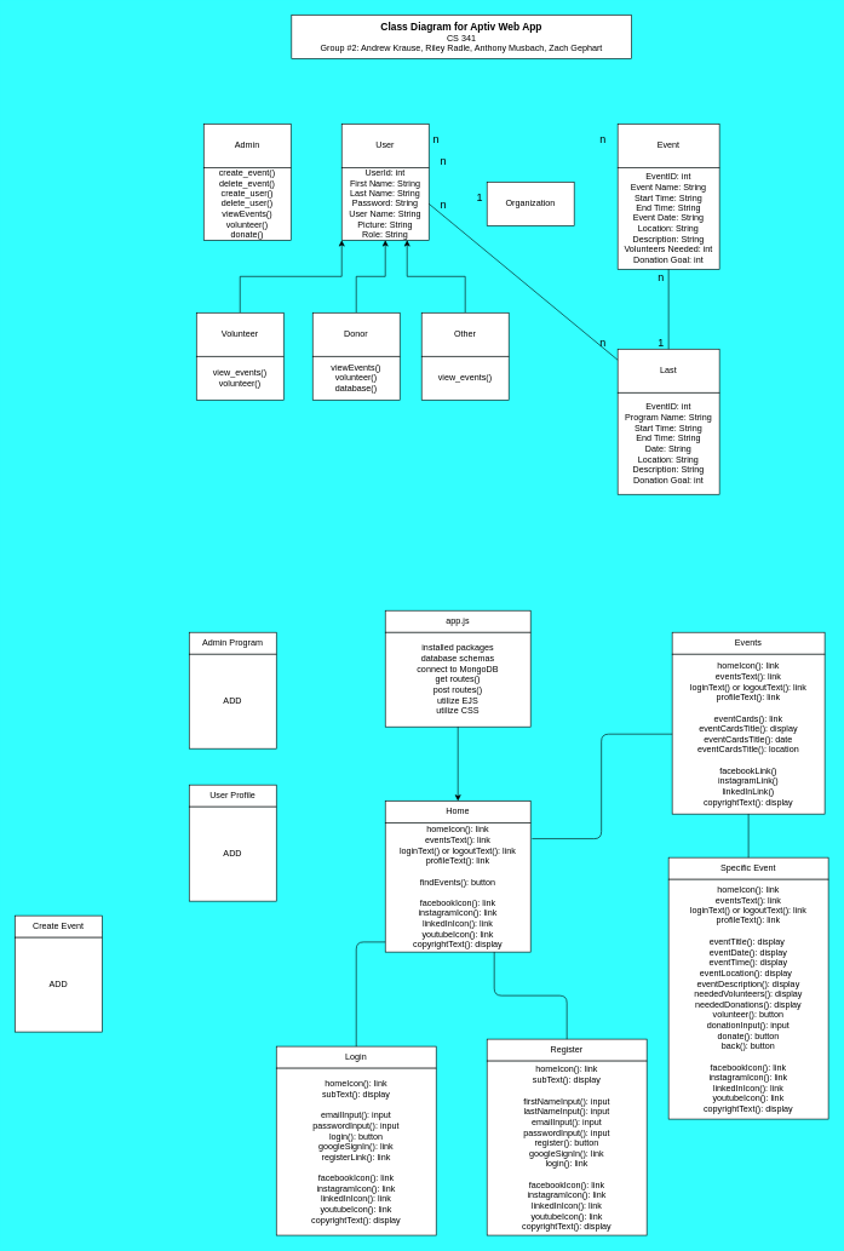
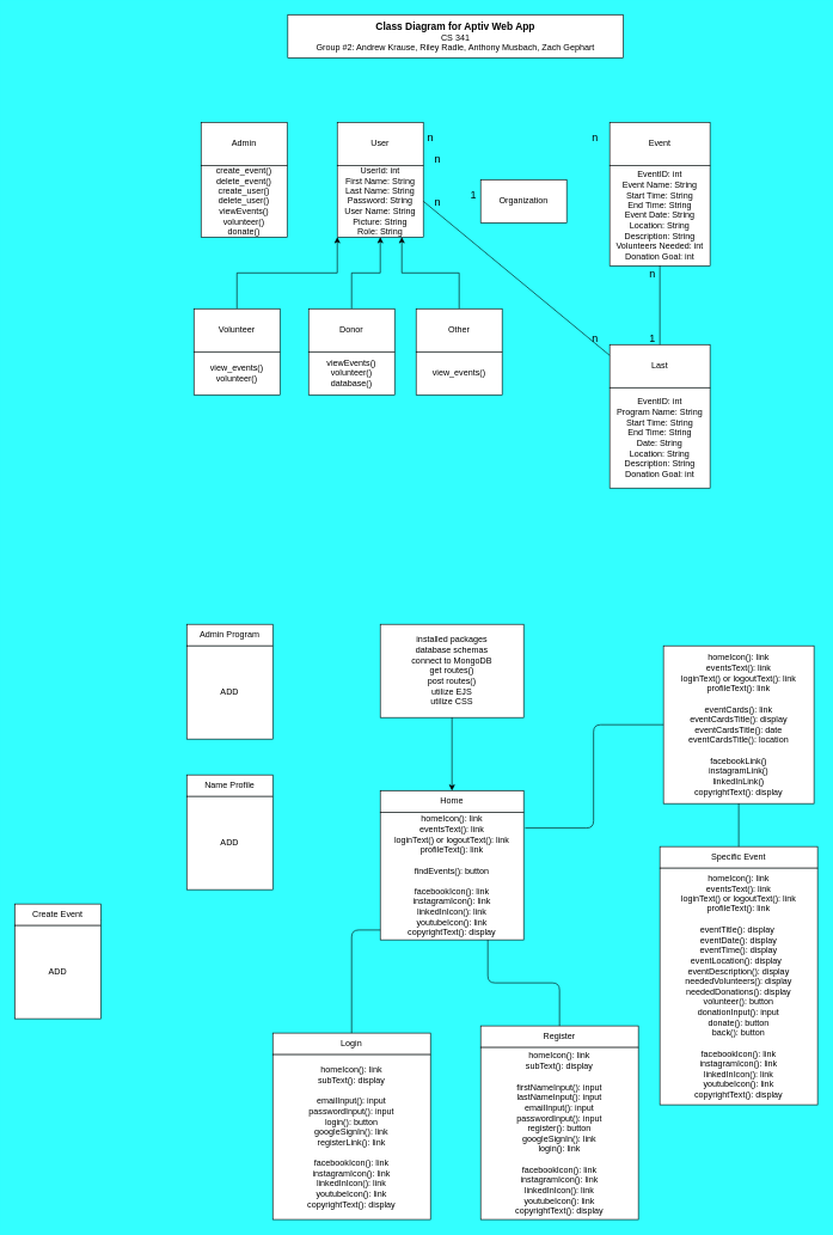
  <mxCell id="0" />
  <mxCell id="1" parent="0" />
  <mxCell id="2" value="User" style="rounded=0;whiteSpace=wrap;html=1;" parent="1" vertex="1"><mxGeometry x="470" y="170" width="120" height="60" as="geometry" /></mxCell>
  <mxCell id="3" value="UserId: int&lt;br&gt;First Name: String&lt;br&gt;Last Name: String&lt;br&gt;Password: String&lt;br&gt;User Name: String&lt;br&gt;Picture: String&lt;br&gt;Role: String" style="rounded=0;whiteSpace=wrap;html=1;" parent="1" vertex="1"><mxGeometry x="470" y="230" width="120" height="100" as="geometry" /></mxCell>
  <mxCell id="4" style="edgeStyle=orthogonalEdgeStyle;rounded=0;orthogonalLoop=1;jettySize=auto;html=1;exitX=0.5;exitY=0;exitDx=0;exitDy=0;entryX=0;entryY=1;entryDx=0;entryDy=0;" parent="1" source="5" target="3" edge="1"><mxGeometry relative="1" as="geometry" /></mxCell>
  <mxCell id="5" value="Volunteer" style="rounded=0;whiteSpace=wrap;html=1;" parent="1" vertex="1"><mxGeometry x="270" y="430" width="120" height="60" as="geometry" /></mxCell>
  <mxCell id="6" style="edgeStyle=orthogonalEdgeStyle;rounded=0;orthogonalLoop=1;jettySize=auto;html=1;exitX=0.5;exitY=0;exitDx=0;exitDy=0;entryX=0.5;entryY=1;entryDx=0;entryDy=0;" parent="1" source="7" target="3" edge="1"><mxGeometry relative="1" as="geometry"><mxPoint x="400" y="350" as="targetPoint" /></mxGeometry></mxCell>
  <mxCell id="7" value="Donor" style="rounded=0;whiteSpace=wrap;html=1;" parent="1" vertex="1"><mxGeometry x="430" y="430" width="120" height="60" as="geometry" /></mxCell>
  <mxCell id="8" style="edgeStyle=orthogonalEdgeStyle;rounded=0;orthogonalLoop=1;jettySize=auto;html=1;exitX=0.5;exitY=0;exitDx=0;exitDy=0;entryX=0.75;entryY=1;entryDx=0;entryDy=0;" parent="1" source="9" target="3" edge="1"><mxGeometry relative="1" as="geometry" /></mxCell>
  <mxCell id="9" value="Other" style="rounded=0;whiteSpace=wrap;html=1;" parent="1" vertex="1"><mxGeometry x="580" y="430" width="120" height="60" as="geometry" /></mxCell>
  <mxCell id="10" value="view_events()" style="rounded=0;whiteSpace=wrap;html=1;" parent="1" vertex="1"><mxGeometry x="580" y="490" width="120" height="60" as="geometry" /></mxCell>
  <mxCell id="11" value="viewEvents()&lt;br&gt;volunteer()&lt;br&gt;database()" style="rounded=0;whiteSpace=wrap;html=1;" parent="1" vertex="1"><mxGeometry x="430" y="490" width="120" height="60" as="geometry" /></mxCell>
  <mxCell id="12" value="view_events()&lt;br&gt;volunteer()" style="rounded=0;whiteSpace=wrap;html=1;" parent="1" vertex="1"><mxGeometry x="270" y="490" width="120" height="60" as="geometry" /></mxCell>
  <mxCell id="13" value="Admin" style="rounded=0;whiteSpace=wrap;html=1;" parent="1" vertex="1"><mxGeometry x="280" y="170" width="120" height="60" as="geometry" /></mxCell>
  <mxCell id="14" value="create_event()&lt;br&gt;delete_event()&lt;br&gt;create_user()&lt;br&gt;delete_user()&lt;br&gt;viewEvents()&lt;br&gt;volunteer()&lt;br&gt;donate()" style="rounded=0;whiteSpace=wrap;html=1;" parent="1" vertex="1"><mxGeometry x="280" y="230" width="120" height="100" as="geometry" /></mxCell>
  <mxCell id="15" value="Event" style="rounded=0;whiteSpace=wrap;html=1;" parent="1" vertex="1"><mxGeometry x="850" y="170" width="140" height="60" as="geometry" /></mxCell>
  <mxCell id="16" value="Last" style="rounded=0;whiteSpace=wrap;html=1;" parent="1" vertex="1"><mxGeometry x="850" y="480" width="140" height="60" as="geometry" /></mxCell>
  <mxCell id="17" value="Organization" style="rounded=0;whiteSpace=wrap;html=1;" parent="1" vertex="1"><mxGeometry x="670" y="250" width="120" height="60" as="geometry" /></mxCell>
  <mxCell id="18" value="EventID: int&lt;br&gt;Event Name: String&lt;br&gt;Start Time: String&lt;br&gt;End Time: String&lt;br&gt;Event Date: String&lt;br&gt;Location: String&lt;br&gt;Description: String&lt;br&gt;Volunteers Needed: int&lt;br&gt;Donation Goal: int" style="rounded=0;whiteSpace=wrap;html=1;" parent="1" vertex="1"><mxGeometry x="850" y="230" width="140" height="140" as="geometry" /></mxCell>
  <mxCell id="19" value="EventID: int&lt;br&gt;Program Name: String&lt;br&gt;Start Time: String&lt;br&gt;End Time: String&lt;br&gt;Date: String&lt;br&gt;Location: String&lt;br&gt;Description: String&lt;br&gt;Donation Goal: int" style="rounded=0;whiteSpace=wrap;html=1;" parent="1" vertex="1"><mxGeometry x="850" y="540" width="140" height="140" as="geometry" /></mxCell>
  <mxCell id="20" value="" style="endArrow=none;html=1;entryX=0;entryY=0.25;entryDx=0;entryDy=0;exitX=1;exitY=0.5;exitDx=0;exitDy=0;" parent="1" source="3" target="16" edge="1"><mxGeometry width="50" height="50" relative="1" as="geometry"><mxPoint x="660" y="370" as="sourcePoint" /><mxPoint x="710" y="320" as="targetPoint" /></mxGeometry></mxCell>
  <mxCell id="21" value="" style="endArrow=none;html=1;entryX=0.5;entryY=1;entryDx=0;entryDy=0;exitX=0.5;exitY=0;exitDx=0;exitDy=0;" parent="1" source="16" target="18" edge="1"><mxGeometry width="50" height="50" relative="1" as="geometry"><mxPoint x="660" y="370" as="sourcePoint" /><mxPoint x="710" y="320" as="targetPoint" /></mxGeometry></mxCell>
  <mxCell id="22" value="&lt;font style=&quot;font-size: 15px&quot;&gt;n&lt;/font&gt;" style="text;html=1;strokeColor=none;fillColor=none;align=center;verticalAlign=middle;whiteSpace=wrap;rounded=0;" parent="1" vertex="1"><mxGeometry x="810" y="460" width="40" height="20" as="geometry" /></mxCell>
  <mxCell id="23" value="&lt;span style=&quot;font-size: 15px&quot;&gt;1&lt;/span&gt;" style="text;html=1;strokeColor=none;fillColor=none;align=center;verticalAlign=middle;whiteSpace=wrap;rounded=0;" parent="1" vertex="1"><mxGeometry x="890" y="460" width="40" height="20" as="geometry" /></mxCell>
  <mxCell id="24" value="&lt;font style=&quot;font-size: 15px&quot;&gt;n&lt;/font&gt;" style="text;html=1;strokeColor=none;fillColor=none;align=center;verticalAlign=middle;whiteSpace=wrap;rounded=0;" parent="1" vertex="1"><mxGeometry x="890" y="370" width="40" height="20" as="geometry" /></mxCell>
  <mxCell id="25" value="&lt;font style=&quot;font-size: 15px&quot;&gt;n&lt;/font&gt;" style="text;html=1;strokeColor=none;fillColor=none;align=center;verticalAlign=middle;whiteSpace=wrap;rounded=0;" parent="1" vertex="1"><mxGeometry x="810" y="180" width="40" height="20" as="geometry" /></mxCell>
  <mxCell id="26" value="&lt;font style=&quot;font-size: 15px&quot;&gt;n&lt;/font&gt;" style="text;html=1;strokeColor=none;fillColor=none;align=center;verticalAlign=middle;whiteSpace=wrap;rounded=0;" parent="1" vertex="1"><mxGeometry x="590" y="270" width="40" height="20" as="geometry" /></mxCell>
  <mxCell id="27" value="&lt;font style=&quot;font-size: 15px&quot;&gt;n&lt;/font&gt;" style="text;html=1;strokeColor=none;fillColor=none;align=center;verticalAlign=middle;whiteSpace=wrap;rounded=0;" parent="1" vertex="1"><mxGeometry x="580" y="180" width="40" height="20" as="geometry" /></mxCell>
  <mxCell id="28" value="&lt;font style=&quot;font-size: 15px&quot;&gt;n&lt;/font&gt;" style="text;html=1;strokeColor=none;fillColor=none;align=center;verticalAlign=middle;whiteSpace=wrap;rounded=0;" parent="1" vertex="1"><mxGeometry x="590" y="210" width="40" height="20" as="geometry" /></mxCell>
  <mxCell id="29" value="&lt;span style=&quot;font-size: 15px&quot;&gt;1&lt;/span&gt;" style="text;html=1;strokeColor=none;fillColor=none;align=center;verticalAlign=middle;whiteSpace=wrap;rounded=0;" parent="1" vertex="1"><mxGeometry x="640" y="260" width="40" height="20" as="geometry" /></mxCell>
  <mxCell id="30" style="edgeStyle=orthogonalEdgeStyle;rounded=0;orthogonalLoop=1;jettySize=auto;html=1;" edge="1" parent="1" source="31" target="32"><mxGeometry relative="1" as="geometry" /></mxCell>
  <mxCell id="31" value="Home" style="rounded=0;whiteSpace=wrap;html=1;" vertex="1" parent="1"><mxGeometry x="530" y="1102" width="200" height="30" as="geometry" /></mxCell>
  <mxCell id="32" value="homeIcon(): link&lt;br&gt;eventsText(): link&lt;br&gt;loginText() or logoutText(): link&lt;br&gt;profileText(): link&lt;br&gt;&lt;br&gt;findEvents(): button&lt;br&gt;&lt;br&gt;facebookIcon(): link&lt;br&gt;instagramIcon(): link&lt;br&gt;linkedInIcon(): link&lt;br&gt;youtubeIcon(): link&lt;br&gt;copyrightText(): display" style="rounded=0;whiteSpace=wrap;html=1;" vertex="1" parent="1"><mxGeometry x="530" y="1132" width="200" height="178" as="geometry" /></mxCell>
- <mxCell id="33" value="Events" style="rounded=0;whiteSpace=wrap;html=1;" vertex="1" parent="1"><mxGeometry x="925" y="870" width="210" height="30" as="geometry" /></mxCell>
  <mxCell id="34" value="homeIcon(): link&lt;br&gt;eventsText(): link&lt;br&gt;loginText() or logoutText(): link&lt;br&gt;profileText(): link&lt;br&gt;&lt;br&gt;eventCards(): link&lt;br&gt;eventCardsTitle(): display&lt;br&gt;eventCardsTitle(): date&lt;br&gt;eventCardsTitle(): location&lt;br&gt;&lt;br&gt;facebookLink()&lt;br&gt;instagramLink()&lt;br&gt;linkedInLink()&lt;br&gt;copyrightText(): display" style="rounded=0;whiteSpace=wrap;html=1;" vertex="1" parent="1"><mxGeometry x="925" y="900" width="210" height="220" as="geometry" /></mxCell>
  <mxCell id="35" value="&lt;font style=&quot;font-size: 14px&quot;&gt;&lt;b&gt;Class Diagram for Aptiv Web App&lt;/b&gt;&lt;/font&gt;&lt;br&gt;CS 341&lt;br&gt;Group #2: Andrew Krause, Riley Radle, Anthony Musbach, Zach Gephart" style="rounded=0;whiteSpace=wrap;html=1;" vertex="1" parent="1"><mxGeometry x="401" y="20" width="468" height="60" as="geometry" /></mxCell>
  <mxCell id="36" value="Admin Program" style="rounded=0;whiteSpace=wrap;html=1;" vertex="1" parent="1"><mxGeometry x="260" y="870" width="120" height="30" as="geometry" /></mxCell>
  <mxCell id="37" value="ADD" style="rounded=0;whiteSpace=wrap;html=1;" vertex="1" parent="1"><mxGeometry x="260" y="900" width="120" height="130" as="geometry" /></mxCell>
- <mxCell id="38" value="User Profile" style="rounded=0;whiteSpace=wrap;html=1;" vertex="1" parent="1"><mxGeometry x="260" y="1080" width="120" height="30" as="geometry" /></mxCell>
+ <mxCell id="38" value="Name Profile" style="rounded=0;whiteSpace=wrap;html=1;" vertex="1" parent="1"><mxGeometry x="260" y="1080" width="120" height="30" as="geometry" /></mxCell>
  <mxCell id="39" value="ADD" style="rounded=0;whiteSpace=wrap;html=1;" vertex="1" parent="1"><mxGeometry x="260" y="1110" width="120" height="130" as="geometry" /></mxCell>
  <mxCell id="40" value="Specific Event" style="rounded=0;whiteSpace=wrap;html=1;fontStyle=0" vertex="1" parent="1"><mxGeometry x="920" y="1180" width="220" height="30" as="geometry" /></mxCell>
  <mxCell id="41" value="homeIcon(): link&lt;br&gt;eventsText(): link&lt;br&gt;loginText() or logoutText(): link&lt;br&gt;profileText(): link&lt;br&gt;&lt;br&gt;eventTitle(): display&amp;nbsp;&lt;br&gt;eventDate(): display&lt;br&gt;eventTime(): display&lt;br&gt;eventLocation(): display&amp;nbsp;&amp;nbsp;&lt;br&gt;eventDescription(): display&lt;br&gt;neededVolunteers(): display&lt;br&gt;neededDonations(): display&lt;br&gt;volunteer(): button&lt;br&gt;donationInput(): input&lt;br&gt;donate(): button&lt;br&gt;back(): button&lt;br&gt;&lt;br&gt;facebookIcon(): link&lt;br&gt;instagramIcon(): link&lt;br&gt;linkedInIcon(): link&lt;br&gt;youtubeIcon(): link&lt;br&gt;copyrightText(): display" style="rounded=0;whiteSpace=wrap;html=1;fontStyle=0" vertex="1" parent="1"><mxGeometry x="920" y="1210" width="220" height="330" as="geometry" /></mxCell>
  <mxCell id="42" style="edgeStyle=orthogonalEdgeStyle;rounded=0;orthogonalLoop=1;jettySize=auto;html=1;exitX=1;exitY=0.75;exitDx=0;exitDy=0;entryX=0.917;entryY=-0.053;entryDx=0;entryDy=0;entryPerimeter=0;" edge="1" parent="1" source="43" target="44"><mxGeometry relative="1" as="geometry" /></mxCell>
  <mxCell id="43" value="Create Event" style="rounded=0;whiteSpace=wrap;html=1;" vertex="1" parent="1"><mxGeometry x="20" y="1260" width="120" height="30" as="geometry" /></mxCell>
  <mxCell id="44" value="ADD" style="rounded=0;whiteSpace=wrap;html=1;" vertex="1" parent="1"><mxGeometry x="20" y="1290" width="120" height="130" as="geometry" /></mxCell>
  <mxCell id="45" value="" style="endArrow=none;html=1;rounded=1;entryX=0.5;entryY=1;entryDx=0;entryDy=0;exitX=0.5;exitY=0;exitDx=0;exitDy=0;" edge="1" parent="1" source="40" target="34"><mxGeometry width="50" height="50" relative="1" as="geometry"><mxPoint x="1030" y="1190" as="sourcePoint" /><mxPoint x="1000" y="1160" as="targetPoint" /></mxGeometry></mxCell>
- <mxCell id="46" value="app.js" style="rounded=0;whiteSpace=wrap;html=1;" vertex="1" parent="1"><mxGeometry x="530" y="840" width="200" height="30" as="geometry" /></mxCell>
  <mxCell id="47" value="installed packages&lt;br&gt;database schemas&lt;br&gt;connect to MongoDB&lt;br&gt;get routes()&lt;br&gt;post routes()&lt;br&gt;utilize EJS&lt;br&gt;utilize CSS" style="rounded=0;whiteSpace=wrap;html=1;" vertex="1" parent="1"><mxGeometry x="530" y="870" width="200" height="130" as="geometry" /></mxCell>
  <mxCell id="48" value="" style="endArrow=classic;html=1;rounded=1;exitX=0.5;exitY=1;exitDx=0;exitDy=0;" edge="1" parent="1" source="47" target="31"><mxGeometry width="50" height="50" relative="1" as="geometry"><mxPoint x="590" y="920" as="sourcePoint" /><mxPoint x="629" y="1100" as="targetPoint" /></mxGeometry></mxCell>
  <mxCell id="49" value="Login" style="rounded=0;whiteSpace=wrap;html=1;" vertex="1" parent="1"><mxGeometry x="380" y="1440" width="220" height="30" as="geometry" /></mxCell>
  <mxCell id="50" value="homeIcon(): link&lt;br&gt;subText(): display&lt;br&gt;&lt;br&gt;emailInput(): input&lt;br&gt;passwordInput(): input&lt;br&gt;login(): button&lt;br&gt;googleSignIn(): link&lt;br&gt;registerLink(): link&lt;br&gt;&lt;br&gt;facebookIcon(): link&lt;br&gt;instagramIcon(): link&lt;br&gt;linkedInIcon(): link&lt;br&gt;youtubeIcon(): link&lt;br&gt;copyrightText(): display" style="rounded=0;whiteSpace=wrap;html=1;" vertex="1" parent="1"><mxGeometry x="380" y="1470" width="220" height="230" as="geometry" /></mxCell>
  <mxCell id="51" value="Register" style="rounded=0;whiteSpace=wrap;html=1;" vertex="1" parent="1"><mxGeometry x="670" y="1430" width="220" height="30" as="geometry" /></mxCell>
  <mxCell id="52" value="homeIcon(): link&lt;br&gt;subText(): display&lt;br&gt;&lt;br&gt;firstNameInput(): input&lt;br&gt;lastNameInput(): input&lt;br&gt;emailInput(): input&lt;br&gt;passwordInput(): input&lt;br&gt;register(): button&lt;br&gt;googleSignIn(): link&lt;br&gt;login(): link&lt;br&gt;&lt;br&gt;facebookIcon(): link&lt;br&gt;instagramIcon(): link&lt;br&gt;linkedInIcon(): link&lt;br&gt;youtubeIcon(): link&lt;br&gt;copyrightText(): display" style="rounded=0;whiteSpace=wrap;html=1;" vertex="1" parent="1"><mxGeometry x="670" y="1460" width="220" height="240" as="geometry" /></mxCell>
  <mxCell id="53" value="" style="endArrow=none;html=1;rounded=1;entryX=0;entryY=0.5;entryDx=0;entryDy=0;edgeStyle=orthogonalEdgeStyle;exitX=1.01;exitY=0.124;exitDx=0;exitDy=0;exitPerimeter=0;" edge="1" parent="1" source="32" target="34"><mxGeometry width="50" height="50" relative="1" as="geometry"><mxPoint x="740" y="1010" as="sourcePoint" /><mxPoint x="850" y="980" as="targetPoint" /></mxGeometry></mxCell>
  <mxCell id="54" value="" style="endArrow=none;html=1;rounded=1;entryX=0.5;entryY=0;entryDx=0;entryDy=0;edgeStyle=orthogonalEdgeStyle;exitX=0.75;exitY=1;exitDx=0;exitDy=0;" edge="1" parent="1" source="32" target="51"><mxGeometry width="50" height="50" relative="1" as="geometry"><mxPoint x="370" y="1579.872" as="sourcePoint" /><mxPoint x="563" y="1425.8" as="targetPoint" /></mxGeometry></mxCell>
  <mxCell id="55" value="" style="endArrow=none;html=1;rounded=1;edgeStyle=orthogonalEdgeStyle;exitX=0;exitY=0.923;exitDx=0;exitDy=0;exitPerimeter=0;entryX=0.5;entryY=0;entryDx=0;entryDy=0;" edge="1" parent="1" source="32" target="49"><mxGeometry width="50" height="50" relative="1" as="geometry"><mxPoint x="390" y="1320" as="sourcePoint" /><mxPoint x="490" y="1600" as="targetPoint" /></mxGeometry></mxCell>
